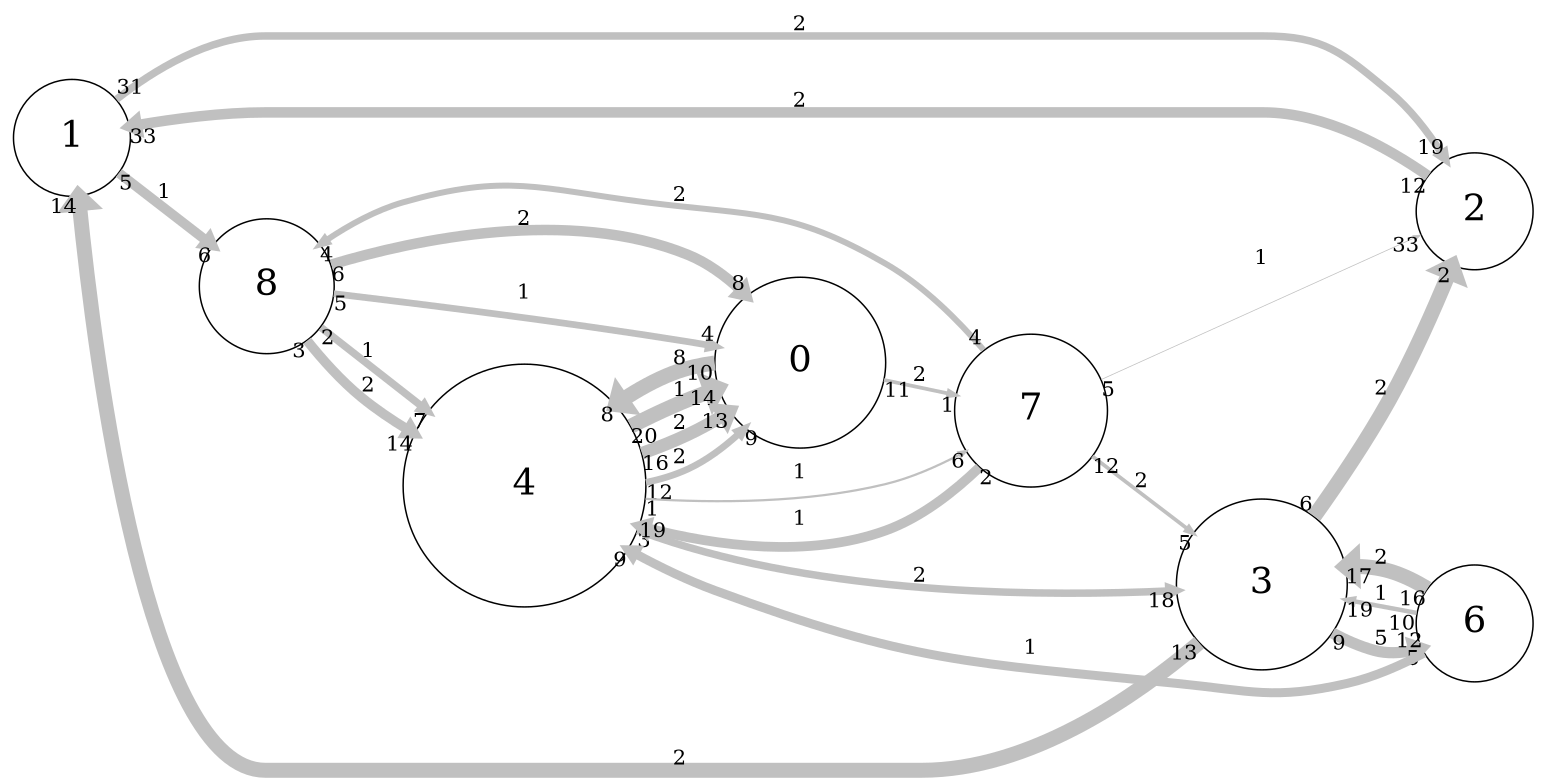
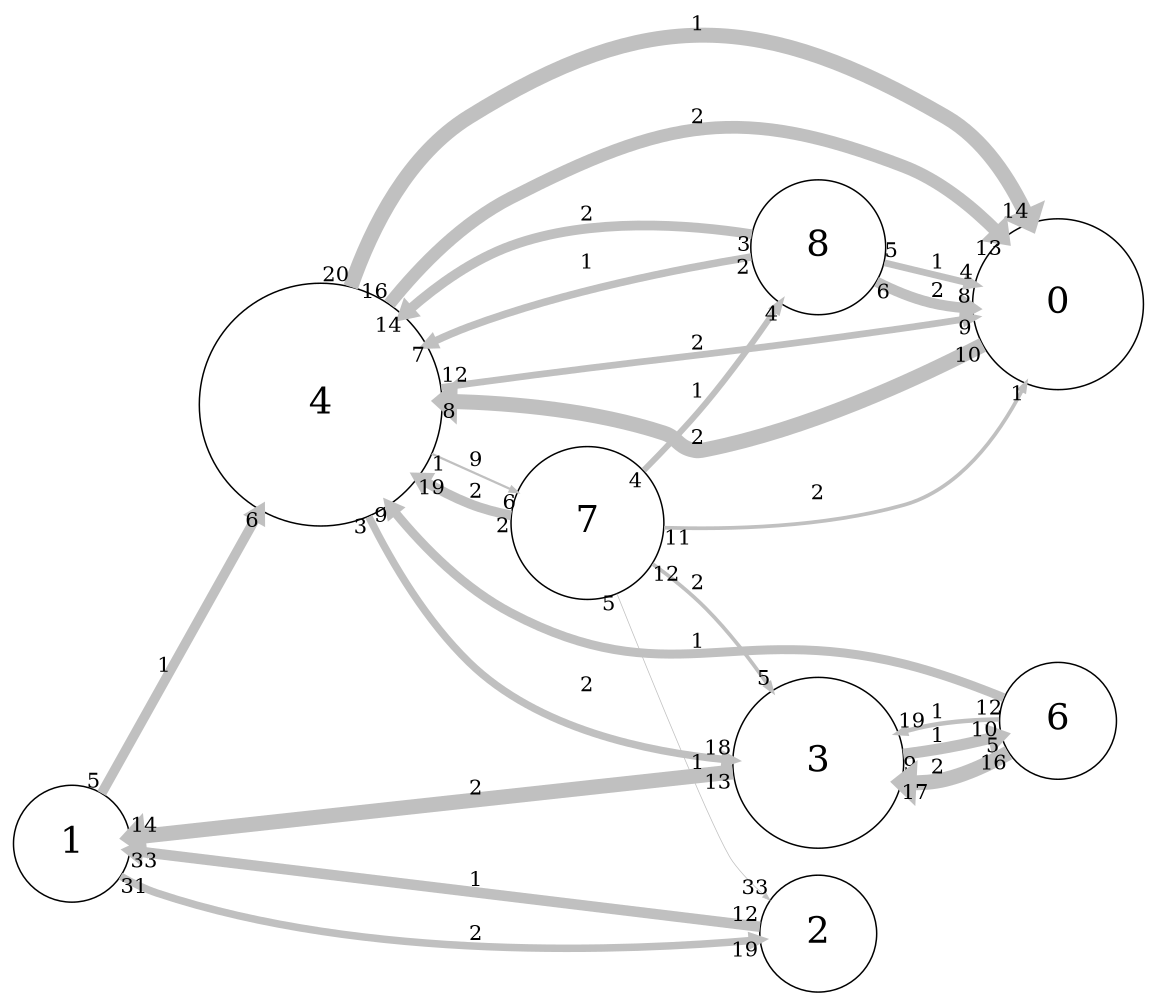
  digraph {
    rankdir=LR
    scale=1
    splines=spline
    node [fontsize=25 shape=circle]
    edge [arrowsize=0.5 capacity=1 color=grey from_pd=11 headlabel=19 penwidth=10.0 pt=1 splines=true taillabel=12 to_pd=18]
    n1 [height=1.0833 label=1 width=1.0833]
    n2 [height=1.0833 label=2 width=1.0833]
    n3 [height=2.25 label=4 width=2.25]
    n4 [height=1.5833 label=3 width=1.5833]
    n5 [height=1.5833 label=0 width=1.5833]
    n6 [height=1.4167 label=7 width=1.4167]
    n7 [height=1.0833 label=6 width=1.0833]
    n8 [height=1.25 label=8 width=1.25]
    n1 -> n2 [from_pd=30 label=2 penwidth=5.0 pt=11 taillabel=31]
-   n1 -> n8 [from_pd=4 headlabel=6 label=1 penwidth=6.5 pt=8 taillabel=5 to_pd=5]
-   n2 -> n1 [headlabel=33 label=2 penwidth=7.0 pt=7 to_pd=32]
+   n1 -> n3 [from_pd=4 headlabel=6 label=1 penwidth=6.5 pt=8 taillabel=5 to_pd=5]
+   n2 -> n1 [headlabel=33 label=1 penwidth=7.0 pt=7 to_pd=32]
    n3 -> n4 [capacity=2 from_pd=2 headlabel=18 label=2 penwidth=5.0 pt=11 taillabel=3 to_pd=17]
    n3 -> n5 [from_pd=19 headlabel=14 label=1 taillabel=20 to_pd=13]
    n3 -> n5 [capacity=2 from_pd=15 headlabel=13 label=2 penwidth=8.5 pt=4 taillabel=16 to_pd=12]
    n3 -> n5 [capacity=2 headlabel=9 label=2 penwidth=4.5 pt=12 to_pd=8]
-   n3 -> n6 [from_pd=0 headlabel=6 label=1 penwidth=1.5 pt=18 taillabel=1 to_pd=5]
+   n3 -> n6 [from_pd=0 headlabel=6 label=9 penwidth=1.5 pt=18 taillabel=1 to_pd=5]
    n4 -> n1 [capacity=2 from_pd=12 headlabel=14 label=2 taillabel=13 to_pd=13]
-   n4 -> n2 [capacity=2 from_pd=5 headlabel=2 label=2 taillabel=6 to_pd=1]
-   n4 -> n7 [from_pd=8 headlabel=5 label=5 penwidth=7.5 pt=6 taillabel=9 to_pd=4]
-   n5 -> n3 [capacity=2 from_pd=9 headlabel=8 label=8 taillabel=10 to_pd=7]
+   n4 -> n7 [from_pd=8 headlabel=5 label=1 penwidth=7.5 pt=6 taillabel=9 to_pd=4]
+   n5 -> n3 [capacity=2 from_pd=9 headlabel=8 label=2 taillabel=10 to_pd=7]
    n6 -> n2 [from_pd=4 headlabel=33 label=1 penwidth=0.5 pt=20 taillabel=5 to_pd=32]
-   n6 -> n3 [from_pd=1 label=1 penwidth=6.5 pt=8 taillabel=2]
+   n6 -> n3 [from_pd=1 label=2 penwidth=6.5 pt=8 taillabel=2]
    n6 -> n4 [capacity=2 headlabel=5 label=2 penwidth=2.5 pt=16 to_pd=4]
-   n5 -> n6 [capacity=2 from_pd=10 headlabel=1 label=2 penwidth=2.5 pt=16 taillabel=11 to_pd=0]
-   n6 -> n8 [capacity=2 from_pd=3 headlabel=4 label=2 penwidth=4.0 pt=13 taillabel=4 to_pd=3]
+   n6 -> n5 [capacity=2 from_pd=10 headlabel=1 label=2 penwidth=2.5 pt=16 taillabel=11 to_pd=0]
+   n6 -> n8 [capacity=2 from_pd=3 headlabel=4 label=1 penwidth=4.0 pt=13 taillabel=4 to_pd=3]
    n7 -> n3 [headlabel=9 label=1 penwidth=6.0 pt=9 to_pd=8]
    n7 -> n4 [capacity=2 from_pd=15 headlabel=17 label=2 taillabel=16 to_pd=16]
    n7 -> n4 [from_pd=9 label=1 penwidth=3.0 pt=15 taillabel=10]
    n8 -> n3 [from_pd=1 headlabel=7 label=1 penwidth=5.0 pt=11 taillabel=2 to_pd=6]
    n8 -> n3 [capacity=2 from_pd=2 headlabel=14 label=2 penwidth=6.5 pt=8 taillabel=3 to_pd=13]
    n8 -> n5 [capacity=2 from_pd=5 headlabel=8 label=2 penwidth=7.0 pt=7 taillabel=6 to_pd=7]
    n8 -> n5 [from_pd=4 headlabel=4 label=1 penwidth=4.5 pt=12 taillabel=5 to_pd=3]
  }
